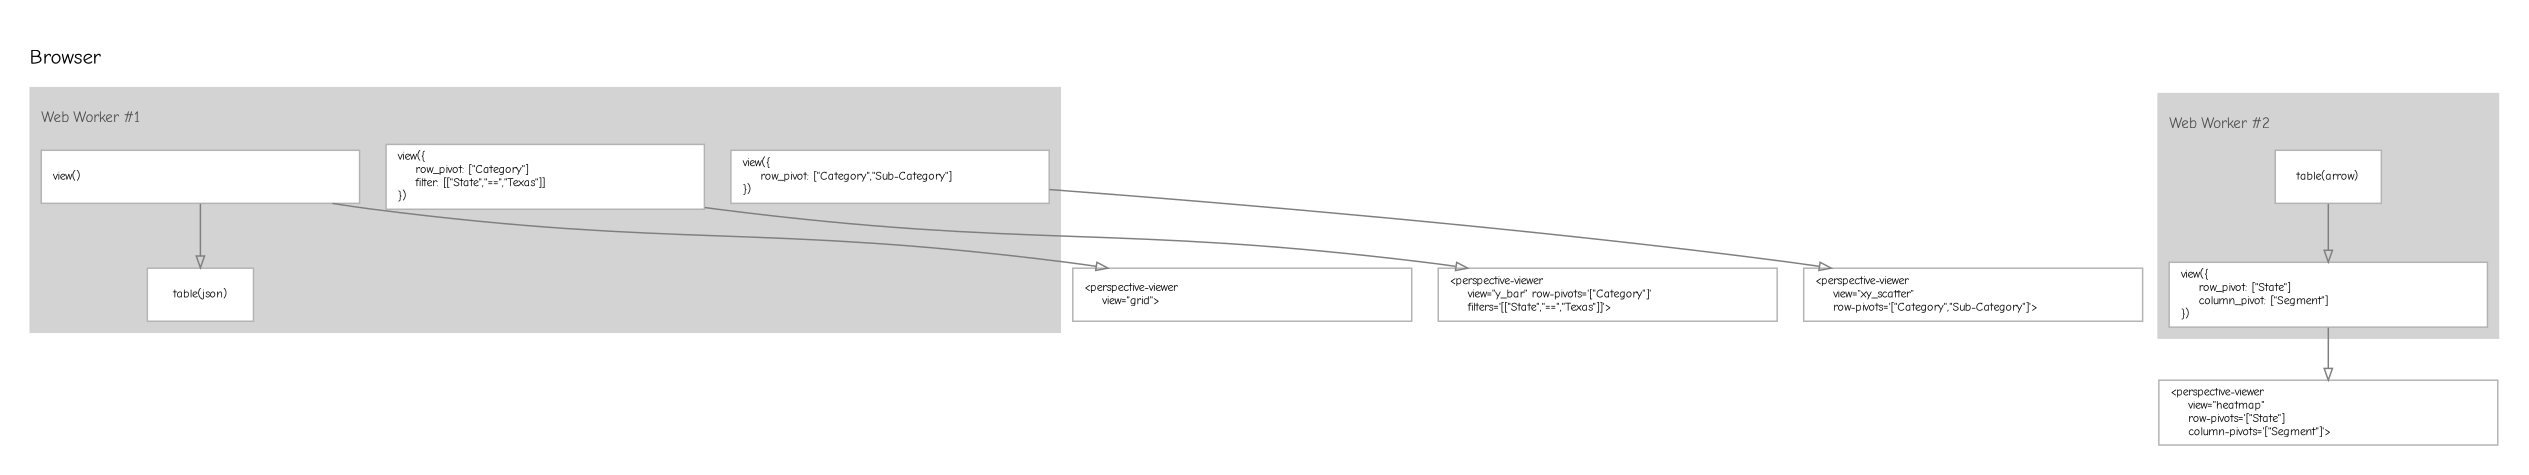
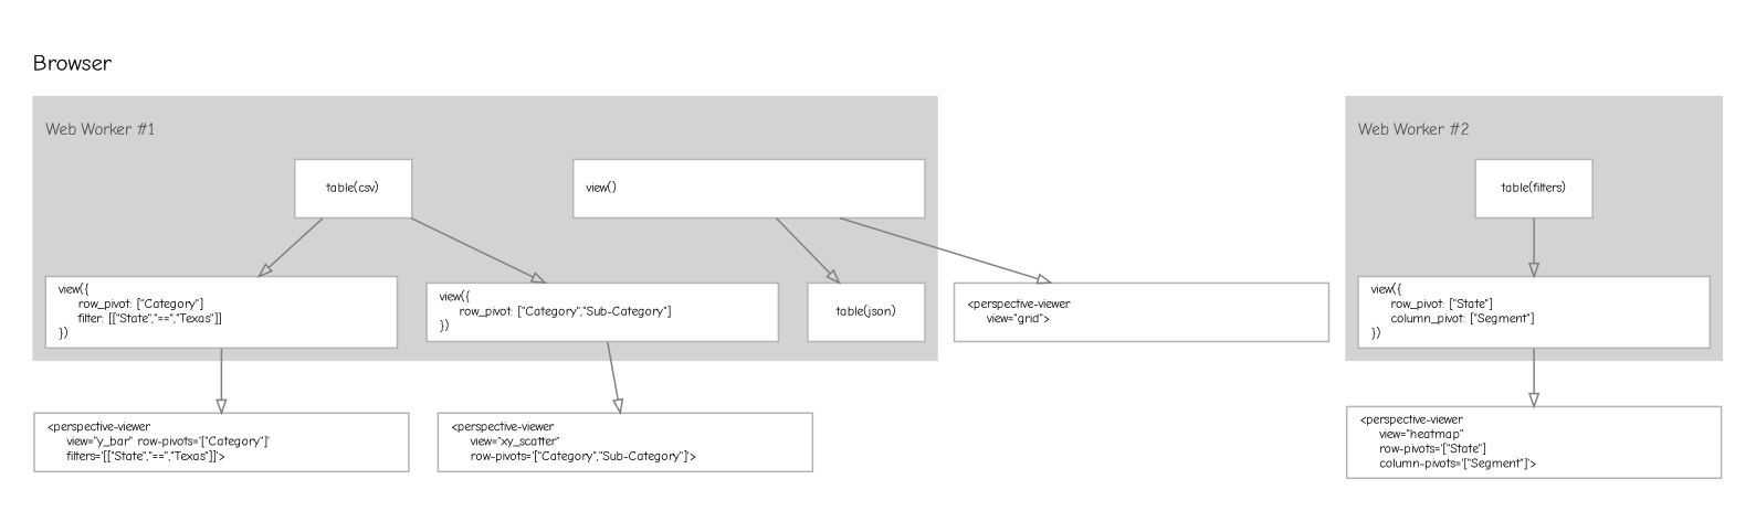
  digraph {
    fontname="Comic Neue"
    labeljust=l
    rankdir=TB
    node [color=gray70 fillcolor=white fontname="Comic Neue" fontsize=8 shape=box style=filled]
    edge [arrowhead=oarrow arrowsize=0.8 color=gray50 fontname="Comic Neue"]
+   n1 [label="table(csv)" width=1]
    n2 [label="view({\l    row_pivot: [\"Category\"]\l    filter: [[\"State\",\"==\",\"Texas\"]]\l})\l" width=3]
    n3 [label="view({\l    row_pivot: [\"Category\",\"Sub-Category\"]\l})\l" width=3]
    n4 [label="table(json)" width=1]
    n5 [label="view()\l" width=3]
-   n6 [label="table(arrow)" width=1]
+   n6 [label="table(filters)" width=1]
    n7 [label="view({\l    row_pivot: [\"State\"]\l    column_pivot: [\"Segment\"]\l})\l" width=3]
    n8 [label="<perspective-viewer\l    view=\"y_bar\" row-pivots='[\"Category\"]'\l    filters='[[\"State\",\"==\",\"Texas\"]]'>\l" width=3.2]
    n9 [label="<perspective-viewer\l    view=\"xy_scatter\"\l    row-pivots='[\"Category\",\"Sub-Category\"]'>\l" width=3.2]
    n10 [label="<perspective-viewer\l    view=\"grid\">\l" width=3.2]
    n11 [label="<perspective-viewer\l    view=\"heatmap\"\l    row-pivots='[\"State\"]\l    column-pivots='[\"Segment\"]'>\l" width=3.2]
    subgraph cluster_1 {
      color=none
      label="\lBrowser"
      n8
      n9
      n10
      n11
      subgraph cluster_2 {
        color=none
        fillcolor=lightgrey
        fontcolor=gray30
        fontsize=10
        label="\lWeb Worker #1"
        style=filled
+       n1
        n2
        n3
        n4
        n5
      }
      subgraph cluster_3 {
        color=none
        fillcolor=lightgrey
        fontcolor=gray30
        fontsize=10
        label="\lWeb Worker #2"
        style=filled
        n6
        n7
      }
      subgraph cluster_4 {
        color=none
        label=Main
      }
    }
+   n1 -> n2
+   n1 -> n3
    n2 -> n8
    n3 -> n9
    n5 -> n4
    n5 -> n10
    n6 -> n7
    n7 -> n11
  }
